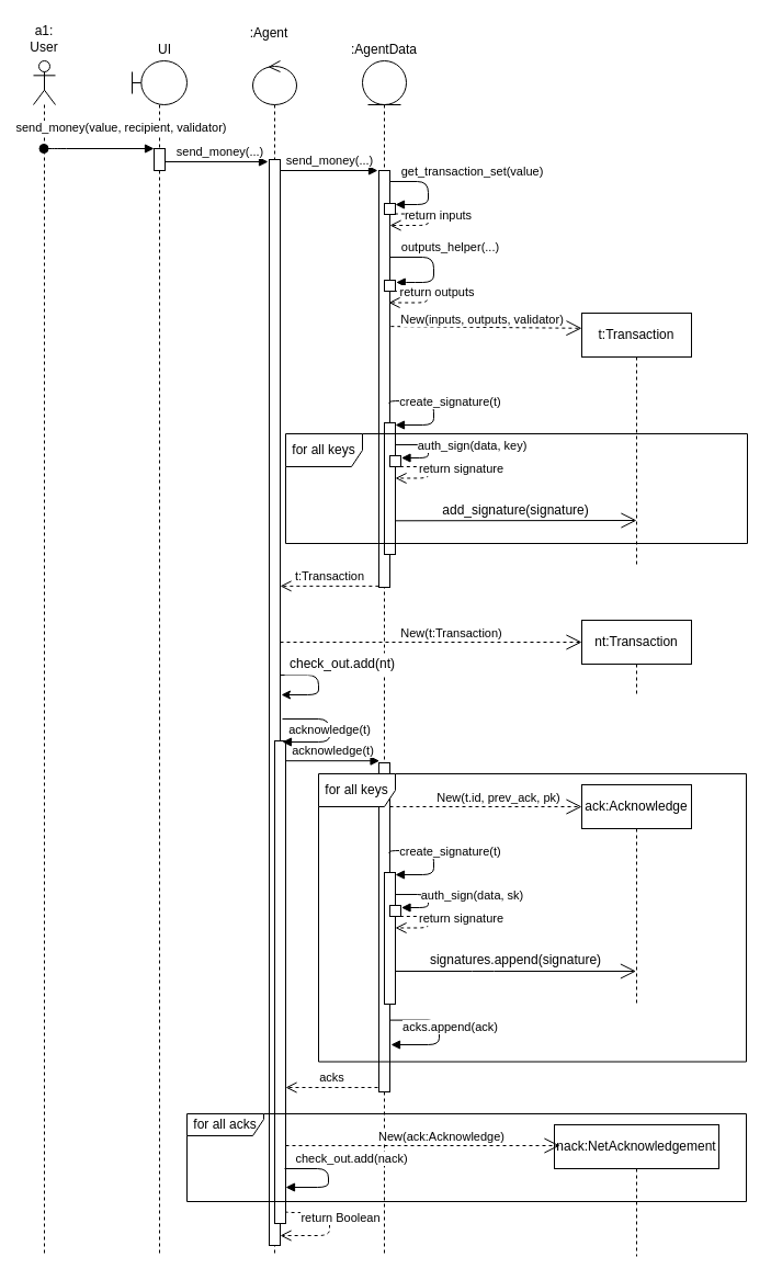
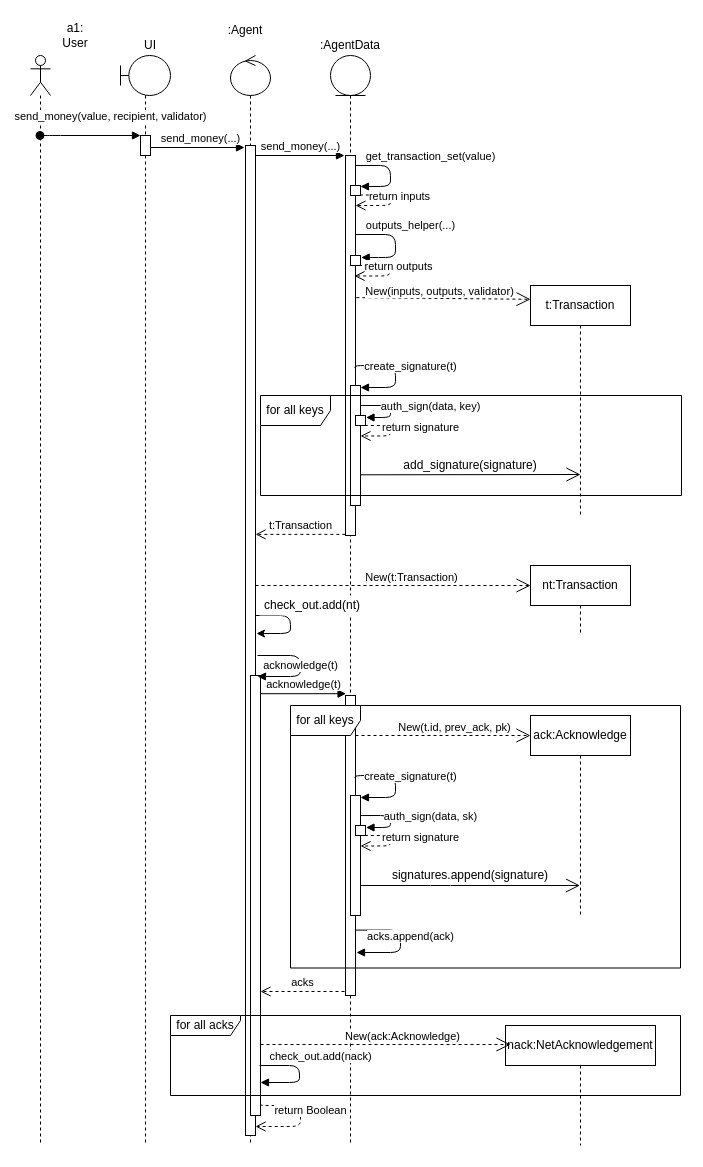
  <mxCell id="0" />
  <mxCell id="1" parent="0" />
  <mxCell id="2" value="" style="shape=umlLifeline;participant=umlActor;perimeter=lifelinePerimeter;whiteSpace=wrap;html=1;container=1;collapsible=0;recursiveResize=0;verticalAlign=top;spacingTop=36;outlineConnect=0;size=40;" vertex="1" parent="1"><mxGeometry x="30" y="55" width="20" height="1090" as="geometry" /></mxCell>
  <mxCell id="3" value="" style="shape=umlLifeline;participant=umlBoundary;perimeter=lifelinePerimeter;whiteSpace=wrap;html=1;container=1;collapsible=0;recursiveResize=0;verticalAlign=top;spacingTop=36;outlineConnect=0;" vertex="1" parent="1"><mxGeometry x="120" y="55" width="50" height="1090" as="geometry" /></mxCell>
  <mxCell id="4" value="" style="html=1;points=[];perimeter=orthogonalPerimeter;" vertex="1" parent="3"><mxGeometry x="20" y="80" width="10" height="20" as="geometry" /></mxCell>
  <mxCell id="5" value="" style="shape=umlLifeline;participant=umlEntity;perimeter=lifelinePerimeter;whiteSpace=wrap;html=1;container=1;collapsible=0;recursiveResize=0;verticalAlign=top;spacingTop=36;outlineConnect=0;" vertex="1" parent="1"><mxGeometry x="330" y="55" width="40" height="1090" as="geometry" /></mxCell>
  <mxCell id="6" value="" style="html=1;points=[];perimeter=orthogonalPerimeter;" vertex="1" parent="5"><mxGeometry x="15" y="100" width="10" height="380" as="geometry" /></mxCell>
  <mxCell id="7" value="get_transaction_set(value)" style="html=1;verticalAlign=bottom;endArrow=block;edgeStyle=orthogonalEdgeStyle;" edge="1" parent="5" target="25"><mxGeometry x="-0.186" y="40" width="80" relative="1" as="geometry"><mxPoint x="25" y="110" as="sourcePoint" /><mxPoint x="25" y="131" as="targetPoint" /><Array as="points"><mxPoint x="60" y="110" /><mxPoint x="60" y="131" /></Array><mxPoint as="offset" /></mxGeometry></mxCell>
  <mxCell id="8" value="" style="html=1;points=[];perimeter=orthogonalPerimeter;" vertex="1" parent="5"><mxGeometry x="20" y="200" width="10" height="10" as="geometry" /></mxCell>
  <mxCell id="9" value="outputs_helper(...)" style="html=1;verticalAlign=bottom;endArrow=block;edgeStyle=orthogonalEdgeStyle;entryX=1.072;entryY=0.193;entryDx=0;entryDy=0;entryPerimeter=0;" edge="1" parent="5" target="8"><mxGeometry x="-0.177" y="15" width="80" relative="1" as="geometry"><mxPoint x="25" y="179" as="sourcePoint" /><mxPoint x="30" y="199.01" as="targetPoint" /><Array as="points"><mxPoint x="65" y="179" /><mxPoint x="65" y="202" /><mxPoint x="41" y="202" /></Array><mxPoint as="offset" /></mxGeometry></mxCell>
  <mxCell id="10" value="create_signature(t)" style="html=1;verticalAlign=bottom;endArrow=block;edgeStyle=orthogonalEdgeStyle;exitX=0.952;exitY=0.477;exitDx=0;exitDy=0;exitPerimeter=0;" edge="1" parent="5"><mxGeometry x="0.061" y="15" width="80" relative="1" as="geometry"><mxPoint x="24.52" y="312.64" as="sourcePoint" /><mxPoint x="30" y="332" as="targetPoint" /><Array as="points"><mxPoint x="25" y="310" /><mxPoint x="65" y="310" /><mxPoint x="65" y="332" /></Array><mxPoint as="offset" /></mxGeometry></mxCell>
  <mxCell id="11" value="" style="html=1;points=[];perimeter=orthogonalPerimeter;" vertex="1" parent="5"><mxGeometry x="20" y="330" width="10" height="120" as="geometry" /></mxCell>
  <mxCell id="12" value="" style="html=1;points=[];perimeter=orthogonalPerimeter;" vertex="1" parent="5"><mxGeometry x="25" y="360" width="10" height="10" as="geometry" /></mxCell>
  <mxCell id="13" value="" style="html=1;points=[];perimeter=orthogonalPerimeter;fillColor=#ffffff;" vertex="1" parent="5"><mxGeometry x="15" y="640" width="10" height="300" as="geometry" /></mxCell>
  <mxCell id="14" value="acks.append(ack)" style="html=1;verticalAlign=bottom;endArrow=block;exitX=0.952;exitY=0.782;exitDx=0;exitDy=0;exitPerimeter=0;edgeStyle=orthogonalEdgeStyle;" edge="1" parent="5" source="13"><mxGeometry x="0.088" y="10" width="80" relative="1" as="geometry"><mxPoint x="50" y="880" as="sourcePoint" /><mxPoint x="26" y="897" as="targetPoint" /><Array as="points"><mxPoint x="70" y="875" /><mxPoint x="70" y="897" /></Array><mxPoint as="offset" /></mxGeometry></mxCell>
- <mxCell id="15" value="a1: User" style="text;html=1;strokeColor=none;fillColor=none;align=center;verticalAlign=middle;whiteSpace=wrap;rounded=0;" vertex="1" parent="1"><mxGeometry x="20" y="25" width="40" height="20" as="geometry" /></mxCell>
+ <mxCell id="15" value="a1: User" style="text;html=1;strokeColor=none;fillColor=none;align=center;verticalAlign=middle;whiteSpace=wrap;rounded=0;" vertex="1" parent="1"><mxGeometry x="55" y="25" width="40" height="20" as="geometry" /></mxCell>
  <mxCell id="16" value="send_money(value, recipient, validator)" style="html=1;verticalAlign=bottom;startArrow=oval;endArrow=block;startSize=8;" edge="1" target="4" parent="1" source="2"><mxGeometry x="0.401" y="10" relative="1" as="geometry"><mxPoint x="80" y="135" as="sourcePoint" /><Array as="points"><mxPoint x="50" y="135" /></Array><mxPoint as="offset" /></mxGeometry></mxCell>
  <mxCell id="17" value="" style="shape=umlLifeline;participant=umlControl;perimeter=lifelinePerimeter;whiteSpace=wrap;html=1;container=1;collapsible=0;recursiveResize=0;verticalAlign=top;spacingTop=36;outlineConnect=0;" vertex="1" parent="1"><mxGeometry x="230" y="55" width="40" height="1090" as="geometry" /></mxCell>
  <mxCell id="18" value="" style="html=1;points=[];perimeter=orthogonalPerimeter;" vertex="1" parent="17"><mxGeometry x="15" y="90" width="10" height="990" as="geometry" /></mxCell>
  <mxCell id="19" value="" style="endArrow=classic;html=1;edgeStyle=orthogonalEdgeStyle;" edge="1" parent="17" source="18"><mxGeometry width="50" height="50" relative="1" as="geometry"><mxPoint x="10" y="580" as="sourcePoint" /><mxPoint x="26" y="578" as="targetPoint" /><Array as="points"><mxPoint x="60" y="560" /><mxPoint x="60" y="578" /></Array></mxGeometry></mxCell>
  <mxCell id="20" value="UI" style="text;html=1;strokeColor=none;fillColor=none;align=center;verticalAlign=middle;whiteSpace=wrap;rounded=0;" vertex="1" parent="1"><mxGeometry x="130" y="35" width="40" height="20" as="geometry" /></mxCell>
  <mxCell id="21" value="send_money(...)" style="html=1;verticalAlign=bottom;endArrow=block;" edge="1" parent="1" source="4"><mxGeometry x="0.064" width="80" relative="1" as="geometry"><mxPoint x="170" y="135" as="sourcePoint" /><mxPoint x="244" y="147" as="targetPoint" /><Array as="points" /><mxPoint as="offset" /></mxGeometry></mxCell>
  <mxCell id="22" value=":Agent" style="text;html=1;strokeColor=none;fillColor=none;align=center;verticalAlign=middle;whiteSpace=wrap;rounded=0;" vertex="1" parent="1"><mxGeometry x="225" y="20" width="40" height="20" as="geometry" /></mxCell>
  <mxCell id="23" value=":AgentData" style="text;html=1;strokeColor=none;fillColor=none;align=center;verticalAlign=middle;whiteSpace=wrap;rounded=0;" vertex="1" parent="1"><mxGeometry x="330" y="35" width="40" height="20" as="geometry" /></mxCell>
  <mxCell id="24" value="send_money(...)" style="html=1;verticalAlign=bottom;endArrow=block;" edge="1" parent="1" source="18"><mxGeometry width="80" relative="1" as="geometry"><mxPoint x="264" y="155" as="sourcePoint" /><mxPoint x="344" y="155" as="targetPoint" /></mxGeometry></mxCell>
  <mxCell id="25" value="" style="html=1;points=[];perimeter=orthogonalPerimeter;" vertex="1" parent="1"><mxGeometry x="350" y="185" width="10" height="10" as="geometry" /></mxCell>
  <mxCell id="26" value="return inputs" style="html=1;verticalAlign=bottom;endArrow=open;dashed=1;endSize=8;exitX=0.934;exitY=0.952;exitDx=0;exitDy=0;exitPerimeter=0;edgeStyle=orthogonalEdgeStyle;" edge="1" parent="1" source="25" target="6"><mxGeometry x="0.109" y="-10" relative="1" as="geometry"><mxPoint x="310" y="325" as="sourcePoint" /><mxPoint x="359" y="205" as="targetPoint" /><Array as="points"><mxPoint x="390" y="195" /><mxPoint x="390" y="205" /></Array><mxPoint x="10" y="10" as="offset" /></mxGeometry></mxCell>
  <mxCell id="27" value="return outputs" style="html=1;verticalAlign=bottom;endArrow=open;dashed=1;endSize=8;exitX=0.934;exitY=0.952;exitDx=0;exitDy=0;exitPerimeter=0;edgeStyle=orthogonalEdgeStyle;" edge="1" parent="1"><mxGeometry x="0.109" y="-10" relative="1" as="geometry"><mxPoint x="358.34" y="265" as="sourcePoint" /><mxPoint x="354" y="275.48" as="targetPoint" /><Array as="points"><mxPoint x="389" y="265.48" /><mxPoint x="389" y="275.48" /></Array><mxPoint x="10" y="10" as="offset" /></mxGeometry></mxCell>
  <mxCell id="28" value="New(inputs, outputs, validator)" style="endArrow=open;endSize=12;dashed=1;html=1;entryX=0;entryY=0.06;entryDx=0;entryDy=0;entryPerimeter=0;exitX=1.09;exitY=0.374;exitDx=0;exitDy=0;exitPerimeter=0;" edge="1" parent="1" source="6" target="29"><mxGeometry x="-0.052" y="7" width="160" relative="1" as="geometry"><mxPoint x="360" y="299" as="sourcePoint" /><mxPoint x="520" y="303" as="targetPoint" /><Array as="points" /><mxPoint as="offset" /></mxGeometry></mxCell>
  <mxCell id="29" value="t:Transaction" style="shape=umlLifeline;perimeter=lifelinePerimeter;whiteSpace=wrap;html=1;container=1;collapsible=0;recursiveResize=0;outlineConnect=0;" vertex="1" parent="1"><mxGeometry x="530" y="285" width="100" height="230" as="geometry" /></mxCell>
  <mxCell id="30" value="t:Transaction" style="html=1;verticalAlign=bottom;endArrow=open;dashed=1;endSize=8;exitX=-0.014;exitY=0.997;exitDx=0;exitDy=0;exitPerimeter=0;" edge="1" parent="1" source="6" target="18"><mxGeometry relative="1" as="geometry"><mxPoint x="340.48" y="535.45" as="sourcePoint" /><mxPoint x="290" y="534" as="targetPoint" /><Array as="points" /></mxGeometry></mxCell>
  <mxCell id="31" value="" style="endArrow=open;endFill=1;endSize=12;html=1;exitX=1.003;exitY=0.3;exitDx=0;exitDy=0;exitPerimeter=0;" edge="1" parent="1"><mxGeometry width="160" relative="1" as="geometry"><mxPoint x="360" y="474.31" as="sourcePoint" /><mxPoint x="580" y="474" as="targetPoint" /></mxGeometry></mxCell>
  <mxCell id="32" value="add_signature(signature)" style="text;html=1;strokeColor=none;fillColor=none;align=center;verticalAlign=middle;whiteSpace=wrap;rounded=0;" vertex="1" parent="1"><mxGeometry x="449.97" y="455" width="40" height="20" as="geometry" /></mxCell>
  <mxCell id="33" value="auth_sign(data, key)" style="html=1;verticalAlign=bottom;endArrow=block;edgeStyle=orthogonalEdgeStyle;exitX=1;exitY=0.167;exitDx=0;exitDy=0;exitPerimeter=0;" edge="1" parent="1" source="11"><mxGeometry x="0.202" y="40" width="80" relative="1" as="geometry"><mxPoint x="360" y="398" as="sourcePoint" /><mxPoint x="365.48" y="417" as="targetPoint" /><Array as="points"><mxPoint x="390" y="405" /><mxPoint x="390" y="417" /></Array><mxPoint as="offset" /></mxGeometry></mxCell>
  <mxCell id="34" value="return signature" style="html=1;verticalAlign=bottom;endArrow=open;dashed=1;endSize=8;exitX=0.934;exitY=0.952;exitDx=0;exitDy=0;exitPerimeter=0;edgeStyle=orthogonalEdgeStyle;" edge="1" parent="1"><mxGeometry x="0.093" y="30" relative="1" as="geometry"><mxPoint x="364.34" y="425" as="sourcePoint" /><mxPoint x="360" y="435.48" as="targetPoint" /><Array as="points"><mxPoint x="390" y="425" /><mxPoint x="390" y="435" /></Array><mxPoint x="30" y="-30" as="offset" /></mxGeometry></mxCell>
  <mxCell id="35" value="for all keys" style="shape=umlFrame;whiteSpace=wrap;html=1;width=70;height=30;" vertex="1" parent="1"><mxGeometry x="260" y="395" width="421" height="100" as="geometry" /></mxCell>
  <mxCell id="36" value="nt:Transaction" style="shape=umlLifeline;perimeter=lifelinePerimeter;whiteSpace=wrap;html=1;container=1;collapsible=0;recursiveResize=0;outlineConnect=0;" vertex="1" parent="1"><mxGeometry x="530" y="565" width="100" height="70" as="geometry" /></mxCell>
  <mxCell id="37" value="New(t:Transaction)" style="endArrow=open;endSize=12;dashed=1;html=1;" edge="1" parent="1" source="18"><mxGeometry x="0.136" y="8" width="160" relative="1" as="geometry"><mxPoint x="270" y="595" as="sourcePoint" /><mxPoint x="530" y="585" as="targetPoint" /><Array as="points" /><mxPoint as="offset" /></mxGeometry></mxCell>
  <mxCell id="38" value="" style="html=1;points=[];perimeter=orthogonalPerimeter;fillColor=#ffffff;" vertex="1" parent="1"><mxGeometry x="250" y="675" width="10" height="440" as="geometry" /></mxCell>
  <mxCell id="39" value="acknowledge(t)" style="html=1;verticalAlign=bottom;endArrow=block;edgeStyle=orthogonalEdgeStyle;" edge="1" parent="1"><mxGeometry x="0.163" width="80" relative="1" as="geometry"><mxPoint x="257" y="655" as="sourcePoint" /><mxPoint x="257" y="676" as="targetPoint" /><Array as="points"><mxPoint x="300" y="655" /><mxPoint x="300" y="676" /></Array><mxPoint as="offset" /></mxGeometry></mxCell>
  <mxCell id="40" value="check_out.add(nt)" style="text;html=1;align=center;verticalAlign=middle;whiteSpace=wrap;rounded=0;fillColor=#ffffff;" vertex="1" parent="1"><mxGeometry x="259" y="595" width="106" height="20" as="geometry" /></mxCell>
  <mxCell id="41" value="acknowledge(t)" style="html=1;verticalAlign=bottom;endArrow=block;entryX=0.055;entryY=-0.006;entryDx=0;entryDy=0;entryPerimeter=0;" edge="1" parent="1" source="38" target="13"><mxGeometry width="80" relative="1" as="geometry"><mxPoint x="290" y="695" as="sourcePoint" /><mxPoint x="340" y="695" as="targetPoint" /></mxGeometry></mxCell>
  <mxCell id="42" value="ack:Acknowledge" style="shape=umlLifeline;perimeter=lifelinePerimeter;whiteSpace=wrap;html=1;container=1;collapsible=0;recursiveResize=0;outlineConnect=0;" vertex="1" parent="1"><mxGeometry x="530" y="715" width="100" height="200" as="geometry" /></mxCell>
  <mxCell id="43" value="New(t.id, prev_ack, pk)" style="endArrow=open;endSize=12;dashed=1;html=1;" edge="1" parent="42" source="13"><mxGeometry x="0.136" y="8" width="160" relative="1" as="geometry"><mxPoint x="-140" y="19.66" as="sourcePoint" /><mxPoint y="20" as="targetPoint" /><Array as="points" /><mxPoint as="offset" /></mxGeometry></mxCell>
  <mxCell id="44" value="create_signature(t)" style="html=1;verticalAlign=bottom;endArrow=block;edgeStyle=orthogonalEdgeStyle;exitX=0.952;exitY=0.477;exitDx=0;exitDy=0;exitPerimeter=0;" edge="1" parent="1"><mxGeometry x="0.061" y="15" width="80" relative="1" as="geometry"><mxPoint x="354.52" y="777.64" as="sourcePoint" /><mxPoint x="360" y="797" as="targetPoint" /><Array as="points"><mxPoint x="355" y="775" /><mxPoint x="395" y="775" /><mxPoint x="395" y="797" /></Array><mxPoint as="offset" /></mxGeometry></mxCell>
  <mxCell id="45" value="" style="html=1;points=[];perimeter=orthogonalPerimeter;" vertex="1" parent="1"><mxGeometry x="350" y="795" width="10" height="120" as="geometry" /></mxCell>
  <mxCell id="46" value="" style="html=1;points=[];perimeter=orthogonalPerimeter;" vertex="1" parent="1"><mxGeometry x="355" y="825" width="10" height="10" as="geometry" /></mxCell>
  <mxCell id="47" value="auth_sign(data, sk)" style="html=1;verticalAlign=bottom;endArrow=block;edgeStyle=orthogonalEdgeStyle;exitX=1;exitY=0.167;exitDx=0;exitDy=0;exitPerimeter=0;" edge="1" parent="1" source="45"><mxGeometry x="0.202" y="40" width="80" relative="1" as="geometry"><mxPoint x="360" y="808" as="sourcePoint" /><mxPoint x="365.48" y="827" as="targetPoint" /><Array as="points"><mxPoint x="390" y="815" /><mxPoint x="390" y="827" /></Array><mxPoint as="offset" /></mxGeometry></mxCell>
  <mxCell id="48" value="return signature" style="html=1;verticalAlign=bottom;endArrow=open;dashed=1;endSize=8;exitX=0.934;exitY=0.952;exitDx=0;exitDy=0;exitPerimeter=0;edgeStyle=orthogonalEdgeStyle;" edge="1" parent="1"><mxGeometry x="0.093" y="30" relative="1" as="geometry"><mxPoint x="364.34" y="835" as="sourcePoint" /><mxPoint x="360" y="845.48" as="targetPoint" /><Array as="points"><mxPoint x="390" y="835" /><mxPoint x="390" y="845" /></Array><mxPoint x="30" y="-30" as="offset" /></mxGeometry></mxCell>
  <mxCell id="49" value="" style="endArrow=open;endFill=1;endSize=12;html=1;" edge="1" parent="1" source="45" target="42"><mxGeometry width="160" relative="1" as="geometry"><mxPoint x="363" y="883" as="sourcePoint" /><mxPoint x="530" y="885" as="targetPoint" /><Array as="points"><mxPoint x="440" y="885" /></Array></mxGeometry></mxCell>
  <mxCell id="50" value="signatures.append(signature)" style="text;html=1;strokeColor=none;fillColor=none;align=center;verticalAlign=middle;whiteSpace=wrap;rounded=0;" vertex="1" parent="1"><mxGeometry x="449.97" y="865" width="40" height="20" as="geometry" /></mxCell>
  <mxCell id="51" value="for all keys" style="shape=umlFrame;whiteSpace=wrap;html=1;width=70;height=30;" vertex="1" parent="1"><mxGeometry x="290" y="705" width="390" height="262.5" as="geometry" /></mxCell>
  <mxCell id="52" value="acks" style="html=1;verticalAlign=bottom;endArrow=open;dashed=1;endSize=8;" edge="1" parent="1"><mxGeometry relative="1" as="geometry"><mxPoint x="344" y="991" as="sourcePoint" /><mxPoint x="260" y="991" as="targetPoint" /><Array as="points" /></mxGeometry></mxCell>
  <mxCell id="53" value="nack:NetAcknowledgement" style="shape=umlLifeline;perimeter=lifelinePerimeter;whiteSpace=wrap;html=1;container=1;collapsible=0;recursiveResize=0;outlineConnect=0;" vertex="1" parent="1"><mxGeometry x="505" y="1025" width="150" height="120" as="geometry" /></mxCell>
  <mxCell id="54" value="New(ack:Acknowledge)" style="endArrow=open;endSize=12;dashed=1;html=1;" edge="1" parent="1" source="38"><mxGeometry x="0.136" y="8" width="160" relative="1" as="geometry"><mxPoint x="270" y="1045" as="sourcePoint" /><mxPoint x="510" y="1044" as="targetPoint" /><Array as="points" /><mxPoint as="offset" /></mxGeometry></mxCell>
  <mxCell id="55" value="check_out.add(nack)" style="html=1;verticalAlign=bottom;endArrow=block;edgeStyle=orthogonalEdgeStyle;" edge="1" parent="1"><mxGeometry x="-0.167" y="21" width="80" relative="1" as="geometry"><mxPoint x="259" y="1065" as="sourcePoint" /><mxPoint x="260" y="1082" as="targetPoint" /><Array as="points"><mxPoint x="299" y="1065" /><mxPoint x="299" y="1082" /><mxPoint x="260" y="1082" /></Array><mxPoint as="offset" /></mxGeometry></mxCell>
  <mxCell id="56" value="return Boolean" style="html=1;verticalAlign=bottom;endArrow=open;dashed=1;endSize=8;exitX=1.003;exitY=0.974;exitDx=0;exitDy=0;exitPerimeter=0;edgeStyle=orthogonalEdgeStyle;" edge="1" parent="1" source="38" target="18"><mxGeometry x="0.03" y="10" relative="1" as="geometry"><mxPoint x="310" y="925" as="sourcePoint" /><mxPoint x="259" y="1126" as="targetPoint" /><Array as="points"><mxPoint x="260" y="1105" /><mxPoint x="300" y="1105" /><mxPoint x="300" y="1126" /></Array><mxPoint as="offset" /></mxGeometry></mxCell>
  <mxCell id="57" value="for all acks" style="shape=umlFrame;whiteSpace=wrap;html=1;fillColor=#ffffff;width=70;height=20;" vertex="1" parent="1"><mxGeometry x="170" y="1015" width="510" height="80" as="geometry" /></mxCell>
